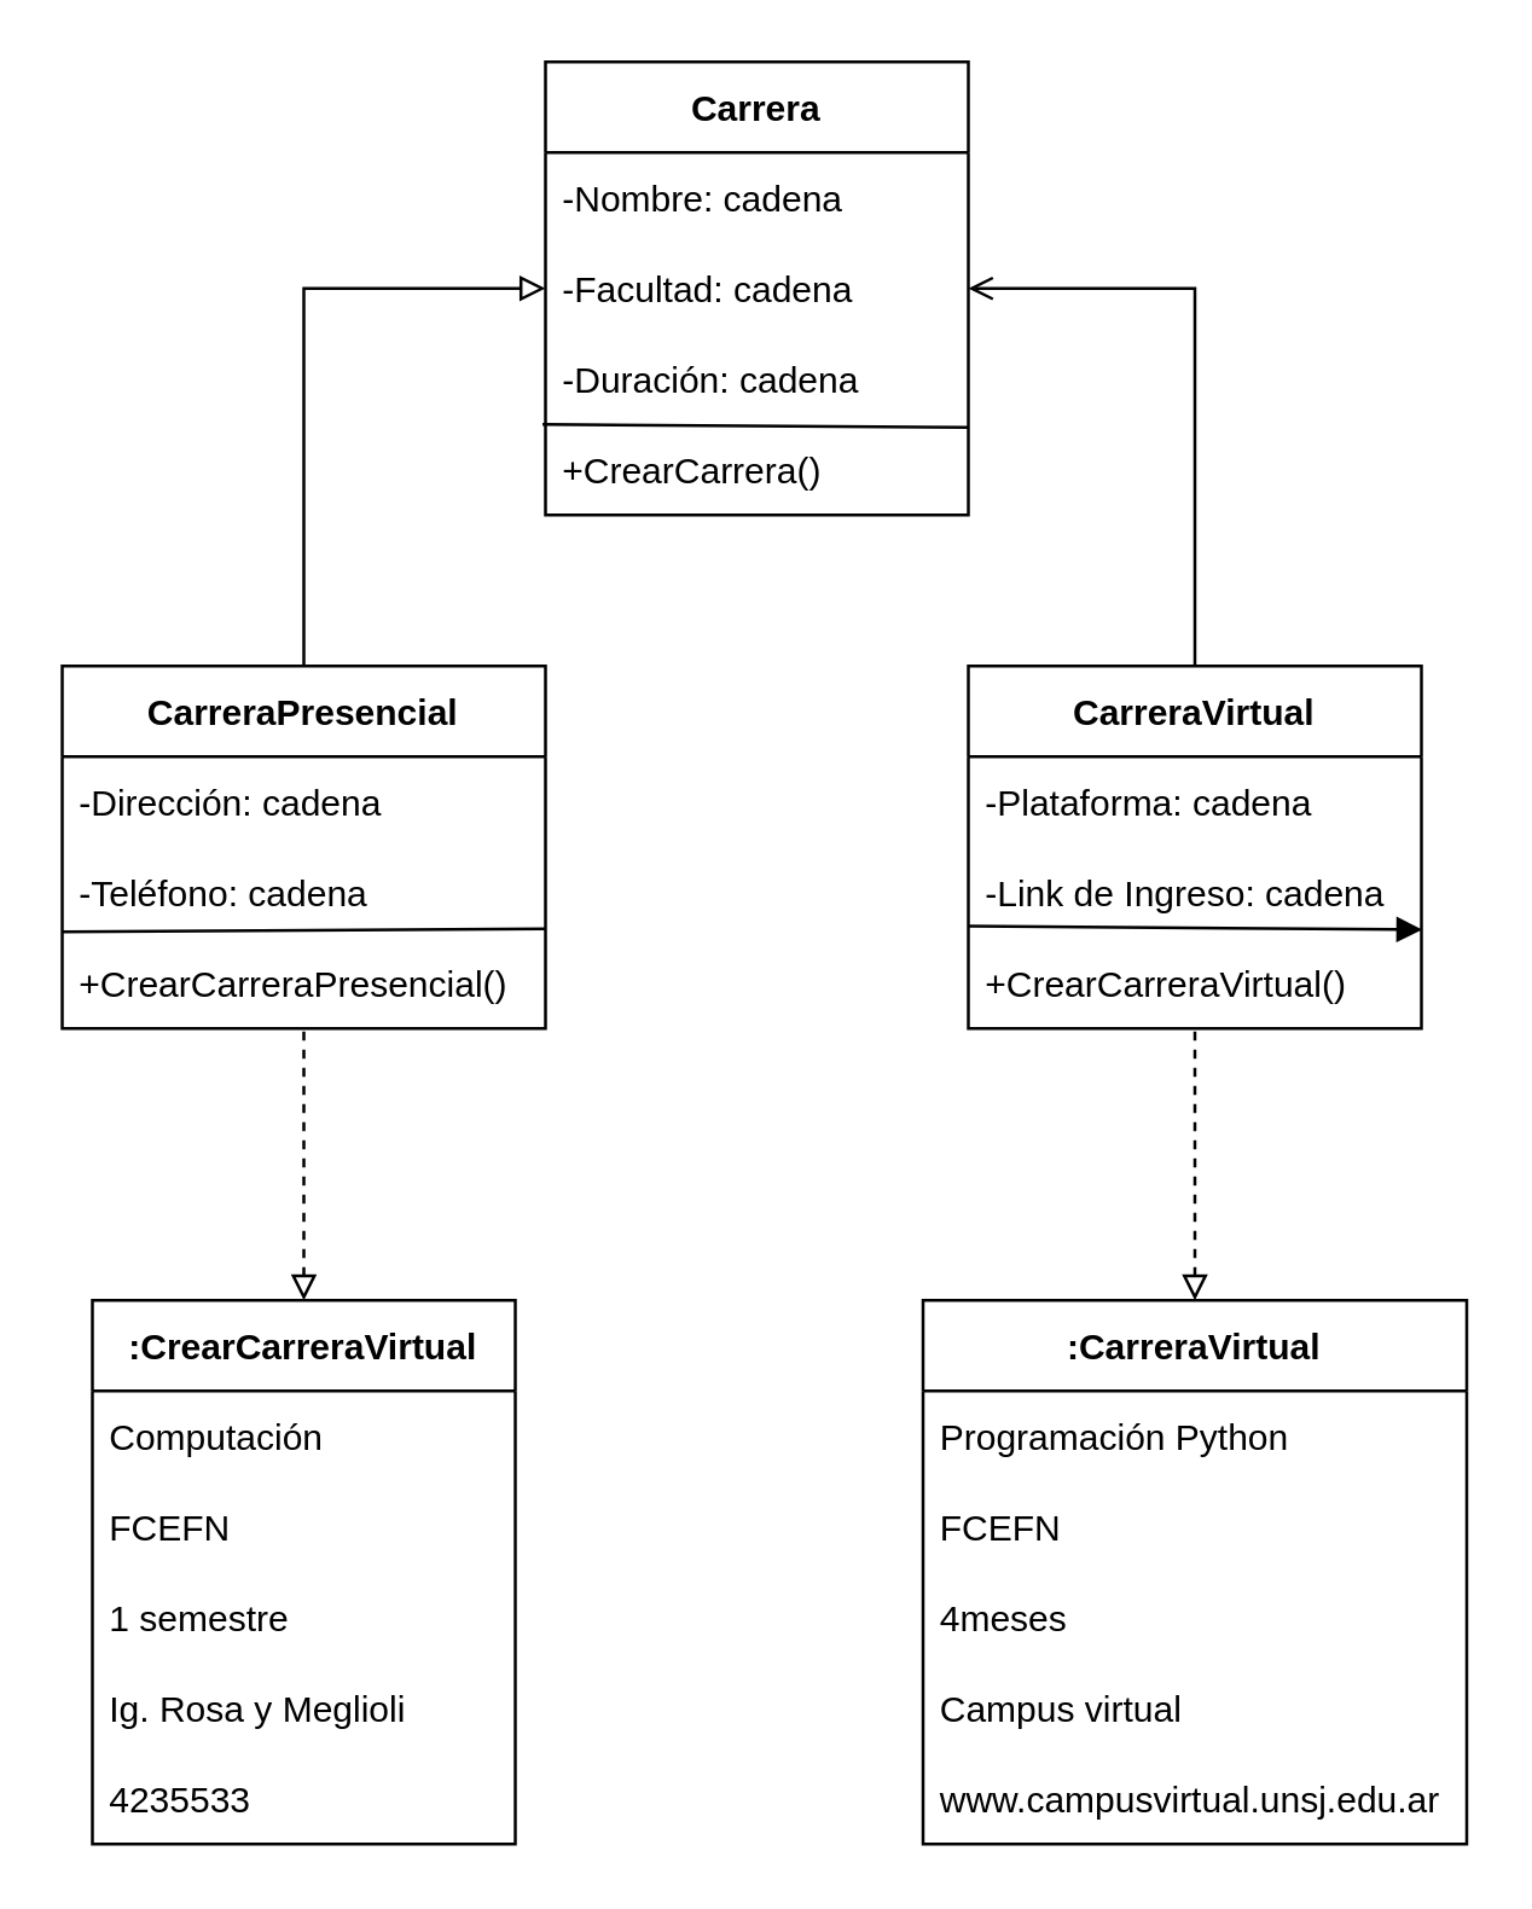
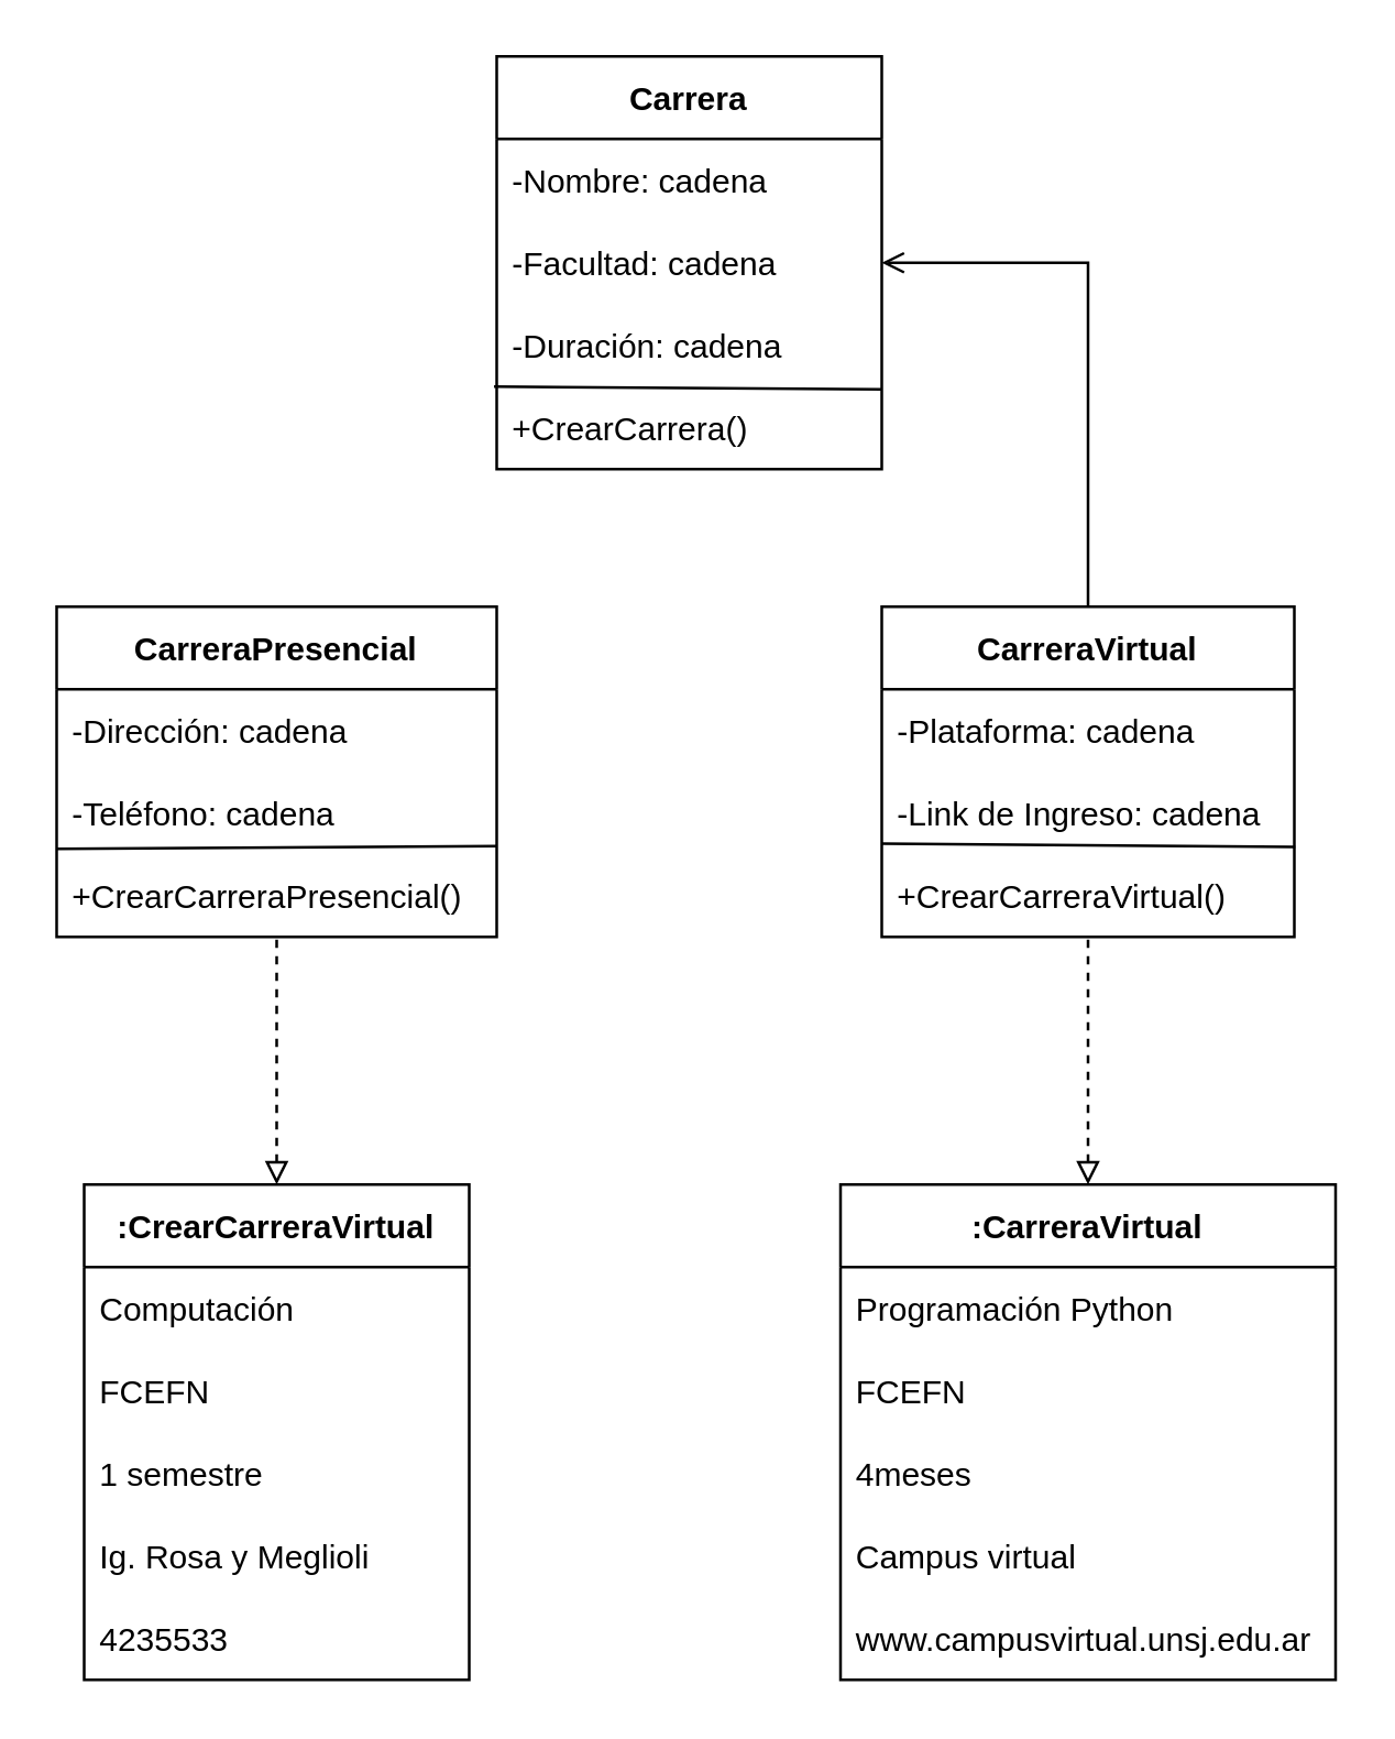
  <mxCell id="0" />
  <mxCell id="1" parent="0" />
  <mxCell id="2" value="Carrera" style="swimlane;fontStyle=1;childLayout=stackLayout;horizontal=1;startSize=30;horizontalStack=0;resizeParent=1;resizeParentMax=0;resizeLast=0;collapsible=1;marginBottom=0;" parent="1" vertex="1"><mxGeometry x="180" y="20" width="140" height="150" as="geometry" /></mxCell>
  <mxCell id="3" value="-Nombre: cadena" style="text;strokeColor=none;fillColor=none;align=left;verticalAlign=middle;spacingLeft=4;spacingRight=4;overflow=hidden;points=[[0,0.5],[1,0.5]];portConstraint=eastwest;rotatable=0;" parent="2" vertex="1"><mxGeometry y="30" width="140" height="30" as="geometry" /></mxCell>
  <mxCell id="4" value="-Facultad: cadena" style="text;strokeColor=none;fillColor=none;align=left;verticalAlign=middle;spacingLeft=4;spacingRight=4;overflow=hidden;points=[[0,0.5],[1,0.5]];portConstraint=eastwest;rotatable=0;" parent="2" vertex="1"><mxGeometry y="60" width="140" height="30" as="geometry" /></mxCell>
  <mxCell id="5" value="-Duración: cadena" style="text;strokeColor=none;fillColor=none;align=left;verticalAlign=middle;spacingLeft=4;spacingRight=4;overflow=hidden;points=[[0,0.5],[1,0.5]];portConstraint=eastwest;rotatable=0;" parent="2" vertex="1"><mxGeometry y="90" width="140" height="30" as="geometry" /></mxCell>
  <mxCell id="6" value="+CrearCarrera()" style="text;strokeColor=none;fillColor=none;align=left;verticalAlign=middle;spacingLeft=4;spacingRight=4;overflow=hidden;points=[[0,0.5],[1,0.5]];portConstraint=eastwest;rotatable=0;" parent="2" vertex="1"><mxGeometry y="120" width="140" height="30" as="geometry" /></mxCell>
  <mxCell id="7" value="" style="endArrow=none;html=1;rounded=0;entryX=1;entryY=1.033;entryDx=0;entryDy=0;entryPerimeter=0;exitX=-0.007;exitY=0;exitDx=0;exitDy=0;exitPerimeter=0;" parent="2" source="6" target="5" edge="1"><mxGeometry width="50" height="50" relative="1" as="geometry"><mxPoint x="50" y="230" as="sourcePoint" /><mxPoint x="100" y="180" as="targetPoint" /></mxGeometry></mxCell>
  <mxCell id="8" value="CarreraPresencial" style="swimlane;fontStyle=1;childLayout=stackLayout;horizontal=1;startSize=30;horizontalStack=0;resizeParent=1;resizeParentMax=0;resizeLast=0;collapsible=1;marginBottom=0;" parent="1" vertex="1"><mxGeometry x="20" y="220" width="160" height="120" as="geometry" /></mxCell>
  <mxCell id="9" value="-Dirección: cadena" style="text;strokeColor=none;fillColor=none;align=left;verticalAlign=middle;spacingLeft=4;spacingRight=4;overflow=hidden;points=[[0,0.5],[1,0.5]];portConstraint=eastwest;rotatable=0;" parent="8" vertex="1"><mxGeometry y="30" width="160" height="30" as="geometry" /></mxCell>
  <mxCell id="10" value="-Teléfono: cadena" style="text;strokeColor=none;fillColor=none;align=left;verticalAlign=middle;spacingLeft=4;spacingRight=4;overflow=hidden;points=[[0,0.5],[1,0.5]];portConstraint=eastwest;rotatable=0;" parent="8" vertex="1"><mxGeometry y="60" width="160" height="30" as="geometry" /></mxCell>
  <mxCell id="11" value="+CrearCarreraPresencial()" style="text;strokeColor=none;fillColor=none;align=left;verticalAlign=middle;spacingLeft=4;spacingRight=4;overflow=hidden;points=[[0,0.5],[1,0.5]];portConstraint=eastwest;rotatable=0;" parent="8" vertex="1"><mxGeometry y="90" width="160" height="30" as="geometry" /></mxCell>
  <mxCell id="12" value="" style="endArrow=none;html=1;rounded=0;entryX=1;entryY=-0.1;entryDx=0;entryDy=0;entryPerimeter=0;exitX=0;exitY=-0.067;exitDx=0;exitDy=0;exitPerimeter=0;" parent="8" source="11" target="11" edge="1"><mxGeometry width="50" height="50" relative="1" as="geometry"><mxPoint x="210" y="120" as="sourcePoint" /><mxPoint x="260" y="70" as="targetPoint" /></mxGeometry></mxCell>
  <mxCell id="13" value="CarreraVirtual" style="swimlane;fontStyle=1;childLayout=stackLayout;horizontal=1;startSize=30;horizontalStack=0;resizeParent=1;resizeParentMax=0;resizeLast=0;collapsible=1;marginBottom=0;" parent="1" vertex="1"><mxGeometry x="320" y="220" width="150" height="120" as="geometry" /></mxCell>
  <mxCell id="14" value="-Plataforma: cadena" style="text;strokeColor=none;fillColor=none;align=left;verticalAlign=middle;spacingLeft=4;spacingRight=4;overflow=hidden;points=[[0,0.5],[1,0.5]];portConstraint=eastwest;rotatable=0;" parent="13" vertex="1"><mxGeometry y="30" width="150" height="30" as="geometry" /></mxCell>
  <mxCell id="15" value="-Link de Ingreso: cadena" style="text;strokeColor=none;fillColor=none;align=left;verticalAlign=middle;spacingLeft=4;spacingRight=4;overflow=hidden;points=[[0,0.5],[1,0.5]];portConstraint=eastwest;rotatable=0;" parent="13" vertex="1"><mxGeometry y="60" width="150" height="30" as="geometry" /></mxCell>
  <mxCell id="16" value="+CrearCarreraVirtual()" style="text;strokeColor=none;fillColor=none;align=left;verticalAlign=middle;spacingLeft=4;spacingRight=4;overflow=hidden;points=[[0,0.5],[1,0.5]];portConstraint=eastwest;rotatable=0;" parent="13" vertex="1"><mxGeometry y="90" width="150" height="30" as="geometry" /></mxCell>
- <mxCell id="17" value="" style="endArrow=block;html=1;rounded=0;entryX=1.002;entryY=-0.09;entryDx=0;entryDy=0;entryPerimeter=0;exitX=0;exitY=0.871;exitDx=0;exitDy=0;exitPerimeter=0;" parent="13" source="15" target="16" edge="1"><mxGeometry width="50" height="50" relative="1" as="geometry"><mxPoint x="-90" y="120" as="sourcePoint" /><mxPoint x="-40" y="70" as="targetPoint" /></mxGeometry></mxCell>
- <mxCell id="18" value="" style="endArrow=block;html=1;rounded=0;entryX=0;entryY=0.5;entryDx=0;entryDy=0;exitX=0.5;exitY=0;exitDx=0;exitDy=0;endFill=0;" parent="1" source="8" target="4" edge="1"><mxGeometry width="50" height="50" relative="1" as="geometry"><mxPoint x="75" y="170" as="sourcePoint" /><mxPoint x="125" y="120" as="targetPoint" /><Array as="points"><mxPoint x="100" y="95" /></Array></mxGeometry></mxCell>
+ <mxCell id="17" value="" style="endArrow=none;html=1;rounded=0;entryX=1.002;entryY=-0.09;entryDx=0;entryDy=0;entryPerimeter=0;exitX=0;exitY=0.871;exitDx=0;exitDy=0;exitPerimeter=0;" parent="13" source="15" target="16" edge="1"><mxGeometry width="50" height="50" relative="1" as="geometry"><mxPoint x="-90" y="120" as="sourcePoint" /><mxPoint x="-40" y="70" as="targetPoint" /></mxGeometry></mxCell>
  <mxCell id="19" value="" style="endArrow=open;html=1;rounded=0;exitX=0.5;exitY=0;exitDx=0;exitDy=0;entryX=1;entryY=0.5;entryDx=0;entryDy=0;endFill=0;" parent="1" source="13" target="4" edge="1"><mxGeometry width="50" height="50" relative="1" as="geometry"><mxPoint x="380" y="170" as="sourcePoint" /><mxPoint x="430" y="120" as="targetPoint" /><Array as="points"><mxPoint x="395" y="95" /></Array></mxGeometry></mxCell>
  <mxCell id="20" value=":CrearCarreraVirtual" style="swimlane;fontStyle=1;childLayout=stackLayout;horizontal=1;startSize=30;horizontalStack=0;resizeParent=1;resizeParentMax=0;resizeLast=0;collapsible=1;marginBottom=0;" parent="1" vertex="1"><mxGeometry x="30" y="430" width="140" height="180" as="geometry" /></mxCell>
  <mxCell id="21" value="Computación" style="text;strokeColor=none;fillColor=none;align=left;verticalAlign=middle;spacingLeft=4;spacingRight=4;overflow=hidden;points=[[0,0.5],[1,0.5]];portConstraint=eastwest;rotatable=0;" parent="20" vertex="1"><mxGeometry y="30" width="140" height="30" as="geometry" /></mxCell>
  <mxCell id="22" value="FCEFN" style="text;strokeColor=none;fillColor=none;align=left;verticalAlign=middle;spacingLeft=4;spacingRight=4;overflow=hidden;points=[[0,0.5],[1,0.5]];portConstraint=eastwest;rotatable=0;" parent="20" vertex="1"><mxGeometry y="60" width="140" height="30" as="geometry" /></mxCell>
  <mxCell id="23" value="1 semestre" style="text;strokeColor=none;fillColor=none;align=left;verticalAlign=middle;spacingLeft=4;spacingRight=4;overflow=hidden;points=[[0,0.5],[1,0.5]];portConstraint=eastwest;rotatable=0;" parent="20" vertex="1"><mxGeometry y="90" width="140" height="30" as="geometry" /></mxCell>
  <mxCell id="24" value="Ig. Rosa y Meglioli" style="text;strokeColor=none;fillColor=none;align=left;verticalAlign=middle;spacingLeft=4;spacingRight=4;overflow=hidden;points=[[0,0.5],[1,0.5]];portConstraint=eastwest;rotatable=0;" parent="20" vertex="1"><mxGeometry y="120" width="140" height="30" as="geometry" /></mxCell>
  <mxCell id="25" value="4235533" style="text;strokeColor=none;fillColor=none;align=left;verticalAlign=middle;spacingLeft=4;spacingRight=4;overflow=hidden;points=[[0,0.5],[1,0.5]];portConstraint=eastwest;rotatable=0;" parent="20" vertex="1"><mxGeometry y="150" width="140" height="30" as="geometry" /></mxCell>
  <mxCell id="26" value=":CarreraVirtual" style="swimlane;fontStyle=1;childLayout=stackLayout;horizontal=1;startSize=30;horizontalStack=0;resizeParent=1;resizeParentMax=0;resizeLast=0;collapsible=1;marginBottom=0;" parent="1" vertex="1"><mxGeometry x="305" y="430" width="180" height="180" as="geometry" /></mxCell>
  <mxCell id="27" value="Programación Python" style="text;strokeColor=none;fillColor=none;align=left;verticalAlign=middle;spacingLeft=4;spacingRight=4;overflow=hidden;points=[[0,0.5],[1,0.5]];portConstraint=eastwest;rotatable=0;" parent="26" vertex="1"><mxGeometry y="30" width="180" height="30" as="geometry" /></mxCell>
  <mxCell id="28" value="FCEFN" style="text;strokeColor=none;fillColor=none;align=left;verticalAlign=middle;spacingLeft=4;spacingRight=4;overflow=hidden;points=[[0,0.5],[1,0.5]];portConstraint=eastwest;rotatable=0;" parent="26" vertex="1"><mxGeometry y="60" width="180" height="30" as="geometry" /></mxCell>
  <mxCell id="29" value="4meses" style="text;strokeColor=none;fillColor=none;align=left;verticalAlign=middle;spacingLeft=4;spacingRight=4;overflow=hidden;points=[[0,0.5],[1,0.5]];portConstraint=eastwest;rotatable=0;" parent="26" vertex="1"><mxGeometry y="90" width="180" height="30" as="geometry" /></mxCell>
  <mxCell id="30" value="Campus virtual" style="text;strokeColor=none;fillColor=none;align=left;verticalAlign=middle;spacingLeft=4;spacingRight=4;overflow=hidden;points=[[0,0.5],[1,0.5]];portConstraint=eastwest;rotatable=0;" parent="26" vertex="1"><mxGeometry y="120" width="180" height="30" as="geometry" /></mxCell>
  <mxCell id="31" value="www.campusvirtual.unsj.edu.ar" style="text;strokeColor=none;fillColor=none;align=left;verticalAlign=middle;spacingLeft=4;spacingRight=4;overflow=hidden;points=[[0,0.5],[1,0.5]];portConstraint=eastwest;rotatable=0;" parent="26" vertex="1"><mxGeometry y="150" width="180" height="30" as="geometry" /></mxCell>
  <mxCell id="32" value="" style="endArrow=block;html=1;rounded=0;entryX=0.5;entryY=0;entryDx=0;entryDy=0;exitX=0.5;exitY=1.033;exitDx=0;exitDy=0;exitPerimeter=0;endFill=0;dashed=1;" edge="1" parent="1" source="11" target="20"><mxGeometry width="50" height="50" relative="1" as="geometry"><mxPoint x="-50" y="390" as="sourcePoint" /><mxPoint x="0" y="340" as="targetPoint" /></mxGeometry></mxCell>
  <mxCell id="33" value="" style="endArrow=block;html=1;rounded=0;entryX=0.5;entryY=0;entryDx=0;entryDy=0;exitX=0.5;exitY=1.033;exitDx=0;exitDy=0;exitPerimeter=0;endFill=0;dashed=1;" edge="1" parent="1" source="16" target="26"><mxGeometry width="50" height="50" relative="1" as="geometry"><mxPoint x="440" y="390" as="sourcePoint" /><mxPoint x="340" y="360" as="targetPoint" /></mxGeometry></mxCell>
